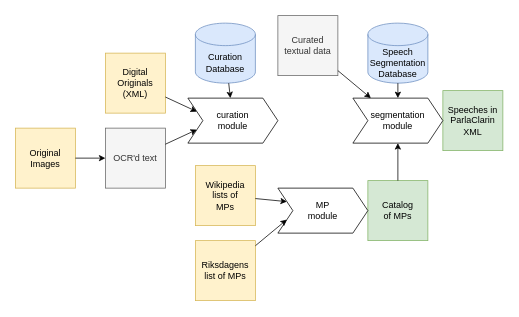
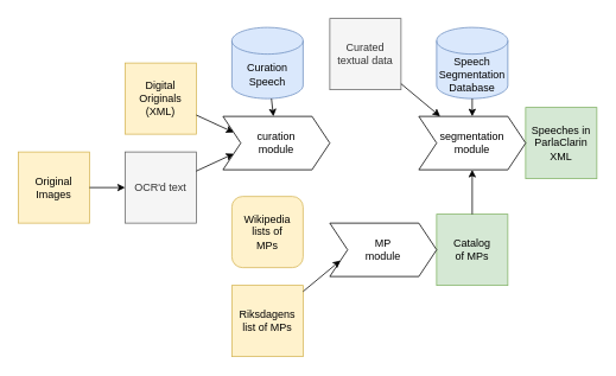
  <mxCell id="0" />
  <mxCell id="1" parent="0" />
  <mxCell id="2" value="&lt;div&gt;Digital&lt;br&gt;&lt;/div&gt;&lt;div&gt;Originals&lt;/div&gt;&lt;div&gt;(XML)&lt;br&gt;&lt;/div&gt;" style="whiteSpace=wrap;html=1;aspect=fixed;fillColor=#fff2cc;strokeColor=#d6b656;" parent="1" vertex="1"><mxGeometry x="140" y="70" width="80" height="80" as="geometry" /></mxCell>
  <mxCell id="3" value="&lt;div&gt;Original&lt;/div&gt;&lt;div&gt;Images&lt;br&gt;&lt;/div&gt;" style="whiteSpace=wrap;html=1;aspect=fixed;fillColor=#fff2cc;strokeColor=#d6b656;" parent="1" vertex="1"><mxGeometry x="20" y="170" width="80" height="80" as="geometry" /></mxCell>
  <mxCell id="4" value="OCR'd text" style="whiteSpace=wrap;html=1;aspect=fixed;fillColor=#f5f5f5;strokeColor=#666666;fontColor=#333333;" parent="1" vertex="1"><mxGeometry x="140" y="170" width="80" height="80" as="geometry" /></mxCell>
  <mxCell id="5" value="&lt;div&gt;Speeches in&lt;/div&gt;&lt;div&gt;ParlaClarin&lt;br&gt;&lt;/div&gt;&lt;div&gt;XML&lt;br&gt;&lt;/div&gt;" style="whiteSpace=wrap;html=1;aspect=fixed;fillColor=#d5e8d4;strokeColor=#82b366;" parent="1" vertex="1"><mxGeometry x="590" y="120" width="80" height="80" as="geometry" /></mxCell>
  <mxCell id="6" value="&lt;div&gt;Catalog&lt;/div&gt;&lt;div&gt;of MPs&lt;br&gt;&lt;/div&gt;" style="whiteSpace=wrap;html=1;aspect=fixed;fillColor=#d5e8d4;strokeColor=#82b366;" parent="1" vertex="1"><mxGeometry x="490" y="240" width="80" height="80" as="geometry" /></mxCell>
- <mxCell id="7" value="&lt;div&gt;Curation&lt;/div&gt;&lt;div&gt;Database&lt;br&gt;&lt;/div&gt;" style="shape=cylinder3;whiteSpace=wrap;html=1;boundedLbl=1;backgroundOutline=1;size=15;fillColor=#dae8fc;strokeColor=#6c8ebf;" parent="1" vertex="1"><mxGeometry x="260" y="30" width="80" height="80" as="geometry" /></mxCell>
+ <mxCell id="7" value="&lt;div&gt;Curation&lt;/div&gt;&lt;div&gt;Speech&lt;br&gt;&lt;/div&gt;" style="shape=cylinder3;whiteSpace=wrap;html=1;boundedLbl=1;backgroundOutline=1;size=15;fillColor=#dae8fc;strokeColor=#6c8ebf;" parent="1" vertex="1"><mxGeometry x="260" y="30" width="80" height="80" as="geometry" /></mxCell>
  <mxCell id="8" value="&lt;div&gt;Speech&lt;br&gt;&lt;/div&gt;&lt;div&gt;Segmentation&lt;br&gt;&lt;/div&gt;&lt;div&gt;Database&lt;br&gt;&lt;/div&gt;" style="shape=cylinder3;whiteSpace=wrap;html=1;boundedLbl=1;backgroundOutline=1;size=15;fillColor=#dae8fc;strokeColor=#6c8ebf;" parent="1" vertex="1"><mxGeometry x="490" y="30" width="80" height="80" as="geometry" /></mxCell>
  <mxCell id="9" value="&lt;div&gt;curation&lt;/div&gt;&lt;div&gt;module&lt;/div&gt;" style="shape=step;perimeter=stepPerimeter;whiteSpace=wrap;html=1;fixedSize=1;" parent="1" vertex="1"><mxGeometry x="250" y="130" width="120" height="60" as="geometry" /></mxCell>
  <mxCell id="10" value="Curated textual data" style="whiteSpace=wrap;html=1;aspect=fixed;fillColor=#f5f5f5;strokeColor=#666666;fontColor=#333333;" parent="1" vertex="1"><mxGeometry x="370" y="20" width="80" height="80" as="geometry" /></mxCell>
  <mxCell id="11" value="" style="endArrow=classic;html=1;entryX=0;entryY=0.25;entryDx=0;entryDy=0;" parent="1" source="2" target="9" edge="1"><mxGeometry width="50" height="50" relative="1" as="geometry"><mxPoint x="370" y="200" as="sourcePoint" /><mxPoint x="420" y="150" as="targetPoint" /></mxGeometry></mxCell>
  <mxCell id="12" value="" style="endArrow=classic;html=1;" parent="1" source="7" target="9" edge="1"><mxGeometry width="50" height="50" relative="1" as="geometry"><mxPoint x="370" y="200" as="sourcePoint" /><mxPoint x="420" y="150" as="targetPoint" /></mxGeometry></mxCell>
  <mxCell id="13" value="" style="endArrow=classic;html=1;entryX=0;entryY=0.75;entryDx=0;entryDy=0;" parent="1" source="4" target="9" edge="1"><mxGeometry width="50" height="50" relative="1" as="geometry"><mxPoint x="370" y="200" as="sourcePoint" /><mxPoint x="420" y="150" as="targetPoint" /></mxGeometry></mxCell>
  <mxCell id="14" value="" style="endArrow=classic;html=1;" parent="1" source="3" target="4" edge="1"><mxGeometry width="50" height="50" relative="1" as="geometry"><mxPoint x="370" y="200" as="sourcePoint" /><mxPoint x="420" y="150" as="targetPoint" /></mxGeometry></mxCell>
  <mxCell id="15" value="&lt;div&gt;segmentation&lt;/div&gt;&lt;div&gt;module&lt;/div&gt;" style="shape=step;perimeter=stepPerimeter;whiteSpace=wrap;html=1;fixedSize=1;" parent="1" vertex="1"><mxGeometry x="470" y="130" width="120" height="60" as="geometry" /></mxCell>
  <mxCell id="16" value="" style="endArrow=classic;html=1;" parent="1" source="10" target="15" edge="1"><mxGeometry width="50" height="50" relative="1" as="geometry"><mxPoint x="370" y="200" as="sourcePoint" /><mxPoint x="420" y="150" as="targetPoint" /></mxGeometry></mxCell>
  <mxCell id="17" value="" style="endArrow=classic;html=1;" parent="1" source="8" target="15" edge="1"><mxGeometry width="50" height="50" relative="1" as="geometry"><mxPoint x="370" y="200" as="sourcePoint" /><mxPoint x="420" y="150" as="targetPoint" /></mxGeometry></mxCell>
  <mxCell id="18" value="" style="endArrow=classic;html=1;" parent="1" source="6" target="15" edge="1"><mxGeometry width="50" height="50" relative="1" as="geometry"><mxPoint x="370" y="200" as="sourcePoint" /><mxPoint x="420" y="150" as="targetPoint" /></mxGeometry></mxCell>
  <mxCell id="19" value="&lt;div&gt;MP&lt;/div&gt;&lt;div&gt;module&lt;br&gt;&lt;/div&gt;" style="shape=step;perimeter=stepPerimeter;whiteSpace=wrap;html=1;fixedSize=1;" parent="1" vertex="1"><mxGeometry x="370" y="250" width="120" height="60" as="geometry" /></mxCell>
- <mxCell id="20" value="&lt;div&gt;Wikipedia&lt;/div&gt;&lt;div&gt;lists of &lt;br&gt;&lt;/div&gt;&lt;div&gt;MPs&lt;br&gt;&lt;/div&gt;" style="whiteSpace=wrap;html=1;aspect=fixed;fillColor=#fff2cc;strokeColor=#d6b656;" parent="1" vertex="1"><mxGeometry x="260" y="220" width="80" height="80" as="geometry" /></mxCell>
+ <mxCell id="20" value="&lt;div&gt;Wikipedia&lt;/div&gt;&lt;div&gt;lists of &lt;br&gt;&lt;/div&gt;&lt;div&gt;MPs&lt;br&gt;&lt;/div&gt;" style="whiteSpace=wrap;html=1;aspect=fixed;fillColor=#fff2cc;strokeColor=#d6b656;rounded=1;" parent="1" vertex="1"><mxGeometry x="260" y="220" width="80" height="80" as="geometry" /></mxCell>
  <mxCell id="21" value="&lt;div&gt;Riksdagens&lt;/div&gt;&lt;div&gt;list of MPs&lt;br&gt;&lt;/div&gt;" style="whiteSpace=wrap;html=1;aspect=fixed;fillColor=#fff2cc;strokeColor=#d6b656;" parent="1" vertex="1"><mxGeometry x="260" y="320" width="80" height="80" as="geometry" /></mxCell>
  <mxCell id="22" value="" style="endArrow=classic;html=1;entryX=0;entryY=0.75;entryDx=0;entryDy=0;" parent="1" source="21" target="19" edge="1"><mxGeometry width="50" height="50" relative="1" as="geometry"><mxPoint x="370" y="200" as="sourcePoint" /><mxPoint x="420" y="150" as="targetPoint" /></mxGeometry></mxCell>
- <mxCell id="23" value="" style="endArrow=classic;html=1;entryX=0;entryY=0.25;entryDx=0;entryDy=0;" parent="1" source="20" target="19" edge="1"><mxGeometry width="50" height="50" relative="1" as="geometry"><mxPoint x="370" y="200" as="sourcePoint" /><mxPoint x="420" y="150" as="targetPoint" /></mxGeometry></mxCell>
